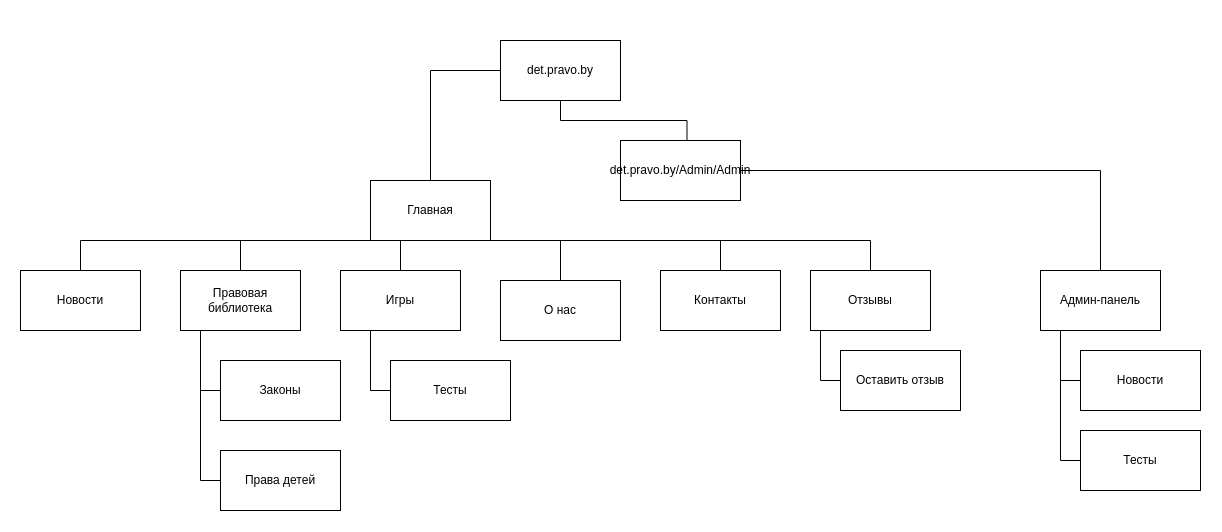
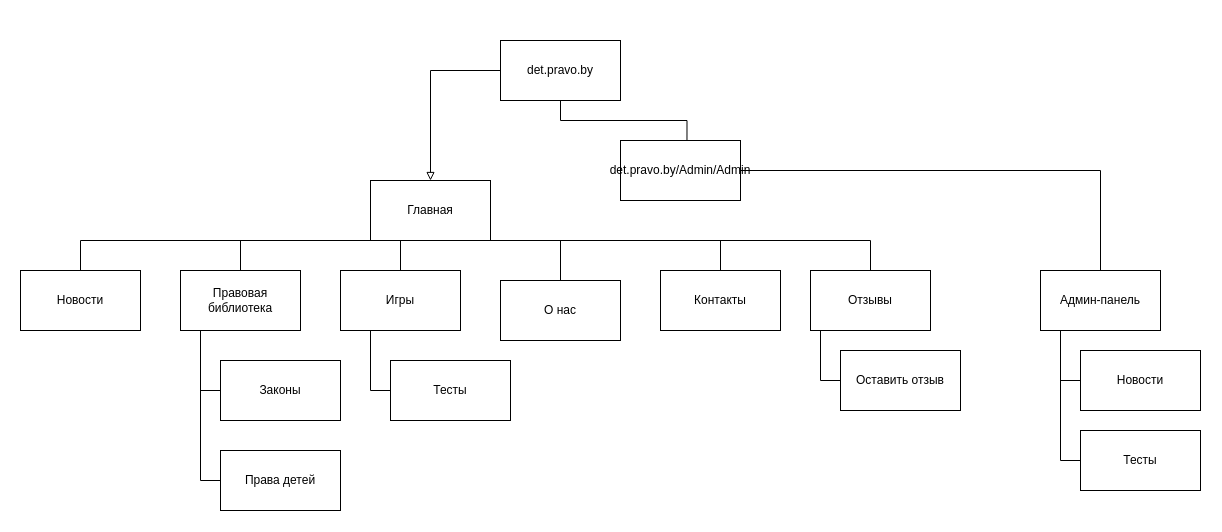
  <mxCell id="0" />
  <mxCell id="1" parent="0" />
  <mxCell id="2" style="edgeStyle=orthogonalEdgeStyle;rounded=0;orthogonalLoop=1;jettySize=auto;html=1;entryX=0.5;entryY=0;entryDx=0;entryDy=0;" parent="1" edge="1"><mxGeometry relative="1" as="geometry"><mxPoint x="650" y="380" as="sourcePoint" /></mxGeometry></mxCell>
  <mxCell id="3" style="edgeStyle=orthogonalEdgeStyle;rounded=0;orthogonalLoop=1;jettySize=auto;html=1;entryX=0.529;entryY=0.018;entryDx=0;entryDy=0;entryPerimeter=0;" parent="1" edge="1"><mxGeometry relative="1" as="geometry"><mxPoint x="830" y="20" as="sourcePoint" /></mxGeometry></mxCell>
  <mxCell id="4" style="edgeStyle=orthogonalEdgeStyle;rounded=0;orthogonalLoop=1;jettySize=auto;html=1;entryX=0.5;entryY=0;entryDx=0;entryDy=0;" parent="1" edge="1"><mxGeometry relative="1" as="geometry"><mxPoint x="420" y="120" as="sourcePoint" /></mxGeometry></mxCell>
- <mxCell id="5" style="edgeStyle=orthogonalEdgeStyle;rounded=0;orthogonalLoop=1;jettySize=auto;html=1;entryX=0.5;entryY=0;entryDx=0;entryDy=0;strokeColor=default;endArrow=none;endFill=0;" edge="1" parent="1" source="7" target="14"><mxGeometry relative="1" as="geometry" /></mxCell>
+ <mxCell id="5" style="edgeStyle=orthogonalEdgeStyle;rounded=0;orthogonalLoop=1;jettySize=auto;html=1;entryX=0.5;entryY=0;entryDx=0;entryDy=0;strokeColor=default;endArrow=block;endFill=0;" edge="1" parent="1" source="7" target="14"><mxGeometry relative="1" as="geometry" /></mxCell>
  <mxCell id="6" style="edgeStyle=orthogonalEdgeStyle;rounded=0;orthogonalLoop=1;jettySize=auto;html=1;entryX=0.554;entryY=0.019;entryDx=0;entryDy=0;entryPerimeter=0;strokeColor=default;endArrow=none;endFill=0;" edge="1" parent="1" source="7" target="29"><mxGeometry relative="1" as="geometry" /></mxCell>
  <mxCell id="7" value="det.pravo.by" style="rounded=0;whiteSpace=wrap;html=1;" vertex="1" parent="1"><mxGeometry x="500" y="40" width="120" height="60" as="geometry" /></mxCell>
  <mxCell id="8" style="edgeStyle=orthogonalEdgeStyle;rounded=0;orthogonalLoop=1;jettySize=auto;html=1;entryX=0.5;entryY=0;entryDx=0;entryDy=0;strokeColor=default;endArrow=none;endFill=0;" edge="1" parent="1" source="14" target="19"><mxGeometry relative="1" as="geometry"><Array as="points"><mxPoint x="440" y="240" /><mxPoint x="400" y="240" /></Array></mxGeometry></mxCell>
  <mxCell id="9" style="edgeStyle=orthogonalEdgeStyle;rounded=0;orthogonalLoop=1;jettySize=auto;html=1;entryX=0.5;entryY=0;entryDx=0;entryDy=0;strokeColor=default;endArrow=none;endFill=0;" edge="1" parent="1" source="14" target="17"><mxGeometry relative="1" as="geometry"><Array as="points"><mxPoint x="440" y="240" /><mxPoint x="240" y="240" /></Array></mxGeometry></mxCell>
  <mxCell id="10" style="edgeStyle=orthogonalEdgeStyle;rounded=0;orthogonalLoop=1;jettySize=auto;html=1;entryX=0.5;entryY=0;entryDx=0;entryDy=0;strokeColor=default;endArrow=none;endFill=0;" edge="1" parent="1" source="14" target="20"><mxGeometry relative="1" as="geometry"><Array as="points"><mxPoint x="440" y="240" /><mxPoint x="560" y="240" /></Array></mxGeometry></mxCell>
  <mxCell id="11" style="edgeStyle=orthogonalEdgeStyle;rounded=0;orthogonalLoop=1;jettySize=auto;html=1;entryX=0.5;entryY=0;entryDx=0;entryDy=0;strokeColor=default;endArrow=none;endFill=0;" edge="1" parent="1" source="14" target="21"><mxGeometry relative="1" as="geometry"><Array as="points"><mxPoint x="440" y="240" /><mxPoint x="720" y="240" /></Array></mxGeometry></mxCell>
  <mxCell id="12" style="edgeStyle=orthogonalEdgeStyle;rounded=0;orthogonalLoop=1;jettySize=auto;html=1;entryX=0.5;entryY=0;entryDx=0;entryDy=0;strokeColor=default;endArrow=none;endFill=0;" edge="1" parent="1" source="14" target="23"><mxGeometry relative="1" as="geometry"><Array as="points"><mxPoint x="440" y="240" /><mxPoint x="870" y="240" /></Array></mxGeometry></mxCell>
  <mxCell id="13" style="edgeStyle=orthogonalEdgeStyle;rounded=0;orthogonalLoop=1;jettySize=auto;html=1;entryX=0.5;entryY=0;entryDx=0;entryDy=0;strokeColor=default;endArrow=none;endFill=0;" edge="1" parent="1" source="14" target="35"><mxGeometry relative="1" as="geometry"><Array as="points"><mxPoint x="440" y="240" /><mxPoint x="80" y="240" /></Array></mxGeometry></mxCell>
  <mxCell id="14" value="Главная" style="rounded=0;whiteSpace=wrap;html=1;" vertex="1" parent="1"><mxGeometry x="370" y="180" width="120" height="60" as="geometry" /></mxCell>
  <mxCell id="15" style="edgeStyle=orthogonalEdgeStyle;rounded=0;orthogonalLoop=1;jettySize=auto;html=1;entryX=0;entryY=0.5;entryDx=0;entryDy=0;strokeColor=default;endArrow=none;endFill=0;" edge="1" parent="1" source="17" target="24"><mxGeometry relative="1" as="geometry"><Array as="points"><mxPoint x="200" y="390" /></Array></mxGeometry></mxCell>
  <mxCell id="16" style="edgeStyle=orthogonalEdgeStyle;rounded=0;orthogonalLoop=1;jettySize=auto;html=1;entryX=0;entryY=0.5;entryDx=0;entryDy=0;strokeColor=default;endArrow=none;endFill=0;" edge="1" parent="1" source="17" target="25"><mxGeometry relative="1" as="geometry"><Array as="points"><mxPoint x="200" y="480" /></Array></mxGeometry></mxCell>
  <mxCell id="17" value="Правовая библиотека" style="rounded=0;whiteSpace=wrap;html=1;" vertex="1" parent="1"><mxGeometry x="180" y="270" width="120" height="60" as="geometry" /></mxCell>
  <mxCell id="18" style="edgeStyle=orthogonalEdgeStyle;rounded=0;orthogonalLoop=1;jettySize=auto;html=1;entryX=0;entryY=0.5;entryDx=0;entryDy=0;strokeColor=default;endArrow=none;endFill=0;" edge="1" parent="1" source="19" target="26"><mxGeometry relative="1" as="geometry"><Array as="points"><mxPoint x="370" y="390" /></Array></mxGeometry></mxCell>
  <mxCell id="19" value="Игры" style="rounded=0;whiteSpace=wrap;html=1;" vertex="1" parent="1"><mxGeometry x="340" y="270" width="120" height="60" as="geometry" /></mxCell>
  <mxCell id="20" value="О нас" style="rounded=0;whiteSpace=wrap;html=1;" vertex="1" parent="1"><mxGeometry x="500" y="280" width="120" height="60" as="geometry" /></mxCell>
  <mxCell id="21" value="Контакты" style="rounded=0;whiteSpace=wrap;html=1;" vertex="1" parent="1"><mxGeometry x="660" y="270" width="120" height="60" as="geometry" /></mxCell>
  <mxCell id="22" style="edgeStyle=orthogonalEdgeStyle;rounded=0;orthogonalLoop=1;jettySize=auto;html=1;entryX=0;entryY=0.5;entryDx=0;entryDy=0;strokeColor=default;endArrow=none;endFill=0;" edge="1" parent="1" source="23" target="27"><mxGeometry relative="1" as="geometry"><Array as="points"><mxPoint x="820" y="380" /></Array></mxGeometry></mxCell>
  <mxCell id="23" value="Отзывы" style="rounded=0;whiteSpace=wrap;html=1;" vertex="1" parent="1"><mxGeometry x="810" y="270" width="120" height="60" as="geometry" /></mxCell>
  <mxCell id="24" value="Законы" style="rounded=0;whiteSpace=wrap;html=1;" vertex="1" parent="1"><mxGeometry x="220" y="360" width="120" height="60" as="geometry" /></mxCell>
  <mxCell id="25" value="Права детей" style="rounded=0;whiteSpace=wrap;html=1;" vertex="1" parent="1"><mxGeometry x="220" y="450" width="120" height="60" as="geometry" /></mxCell>
  <mxCell id="26" value="Тесты" style="rounded=0;whiteSpace=wrap;html=1;" vertex="1" parent="1"><mxGeometry x="390" y="360" width="120" height="60" as="geometry" /></mxCell>
  <mxCell id="27" value="Оставить отзыв" style="rounded=0;whiteSpace=wrap;html=1;" vertex="1" parent="1"><mxGeometry x="840" y="350" width="120" height="60" as="geometry" /></mxCell>
  <mxCell id="28" style="edgeStyle=orthogonalEdgeStyle;rounded=0;orthogonalLoop=1;jettySize=auto;html=1;entryX=0.5;entryY=0;entryDx=0;entryDy=0;strokeColor=default;endArrow=none;endFill=0;" edge="1" parent="1" source="29" target="32"><mxGeometry relative="1" as="geometry"><Array as="points"><mxPoint x="1100" y="170" /></Array></mxGeometry></mxCell>
  <mxCell id="29" value="det.pravo.by/Admin/Admin" style="rounded=0;whiteSpace=wrap;html=1;" vertex="1" parent="1"><mxGeometry x="620" y="140" width="120" height="60" as="geometry" /></mxCell>
  <mxCell id="30" style="edgeStyle=orthogonalEdgeStyle;rounded=0;orthogonalLoop=1;jettySize=auto;html=1;entryX=0;entryY=0.5;entryDx=0;entryDy=0;strokeColor=default;endArrow=none;endFill=0;" edge="1" parent="1" source="32" target="33"><mxGeometry relative="1" as="geometry"><Array as="points"><mxPoint x="1060" y="380" /></Array></mxGeometry></mxCell>
  <mxCell id="31" style="edgeStyle=orthogonalEdgeStyle;rounded=0;orthogonalLoop=1;jettySize=auto;html=1;entryX=0;entryY=0.5;entryDx=0;entryDy=0;strokeColor=default;endArrow=none;endFill=0;" edge="1" parent="1" source="32" target="34"><mxGeometry relative="1" as="geometry"><Array as="points"><mxPoint x="1060" y="460" /></Array></mxGeometry></mxCell>
  <mxCell id="32" value="Админ-панель" style="rounded=0;whiteSpace=wrap;html=1;" vertex="1" parent="1"><mxGeometry x="1040" y="270" width="120" height="60" as="geometry" /></mxCell>
  <mxCell id="33" value="Новости" style="rounded=0;whiteSpace=wrap;html=1;" vertex="1" parent="1"><mxGeometry x="1080" y="350" width="120" height="60" as="geometry" /></mxCell>
  <mxCell id="34" value="Тесты" style="rounded=0;whiteSpace=wrap;html=1;" vertex="1" parent="1"><mxGeometry x="1080" y="430" width="120" height="60" as="geometry" /></mxCell>
  <mxCell id="35" value="Новости" style="rounded=0;whiteSpace=wrap;html=1;" vertex="1" parent="1"><mxGeometry x="20" y="270" width="120" height="60" as="geometry" /></mxCell>
